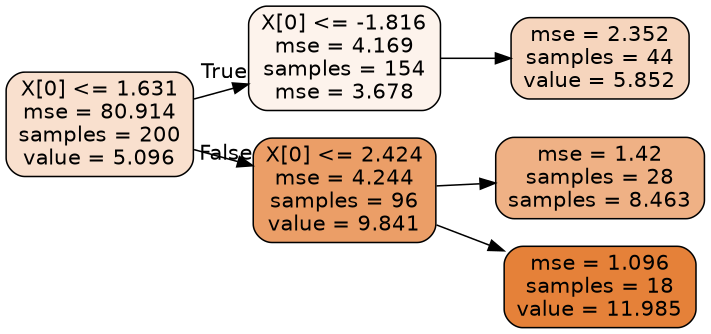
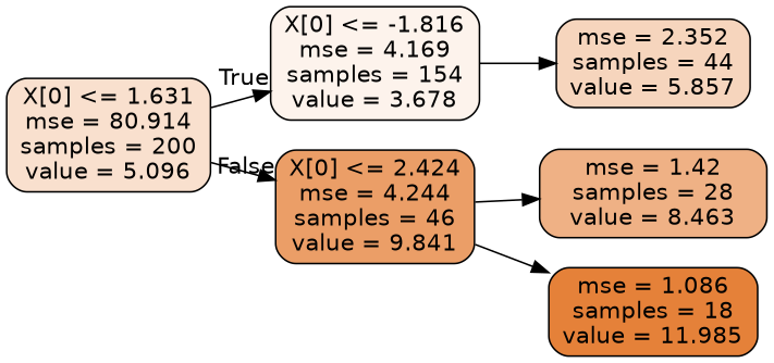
  digraph {
    fontname="DejaVu Sans"
    rankdir=LR
    node [color=black fontname="DejaVu Sans" shape=box style="filled, rounded"]
    edge [fontname="DejaVu Sans"]
    n1 [fillcolor="#f9e0ce" label="X[0] <= 1.631\nmse = 80.914\nsamples = 200\nvalue = 5.096"]
-   n2 [fillcolor="#fdf3ec" label="X[0] <= -1.816\nmse = 4.169\nsamples = 154\nmse = 3.678"]
-   n3 [fillcolor="#eb9e67" label="X[0] <= 2.424\nmse = 4.244\nsamples = 96\nvalue = 9.841"]
-   n4 [fillcolor="#f6d5bd" label="mse = 2.352\nsamples = 44\nvalue = 5.852"]
-   n5 [fillcolor="#efb185" label="mse = 1.42\nsamples = 28\nsamples = 8.463"]
-   n6 [fillcolor="#e58139" label="mse = 1.096\nsamples = 18\nvalue = 11.985"]
+   n2 [fillcolor="#fdf3ec" label="X[0] <= -1.816\nmse = 4.169\nsamples = 154\nvalue = 3.678"]
+   n3 [fillcolor="#eb9e67" label="X[0] <= 2.424\nmse = 4.244\nsamples = 46\nvalue = 9.841"]
+   n4 [fillcolor="#f6d5bd" label="mse = 2.352\nsamples = 44\nvalue = 5.857"]
+   n5 [fillcolor="#efb185" label="mse = 1.42\nsamples = 28\nvalue = 8.463"]
+   n6 [fillcolor="#e58139" label="mse = 1.086\nsamples = 18\nvalue = 11.985"]
    n1 -> n2 [headlabel=True labelangle=45 labeldistance=2.5]
    n1 -> n3 [headlabel=False labelangle=-45 labeldistance=2.5]
    n2 -> n4
    n3 -> n5
    n3 -> n6
  }
